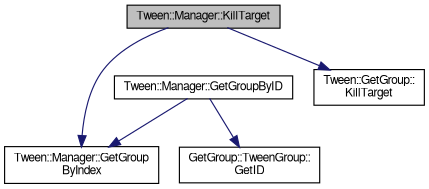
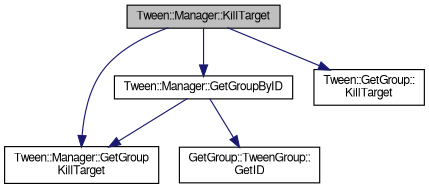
  digraph {
    rankdir=TB
    node [color=black fontname=FreeSans fontsize=10 shape=record]
    edge [color=midnightblue fontname=FreeSans fontsize=10 labelfontname=FreeSans labelfontsize=10 style=solid]
    n1 [fillcolor=grey75 fontcolor=black height=0.2 label="Tween::Manager::KillTarget" style=filled width=0.4]
    n2 [height=0.2 label="Tween::Manager::GetGroupByID" width=0.4]
-   n3 [height=0.2 label="Tween::Manager::GetGroup\lByIndex" width=0.4]
+   n3 [height=0.2 label="Tween::Manager::GetGroup\lKillTarget" width=0.4]
    n4 [height=0.2 label="Tween::GetGroup::\lKillTarget" width=0.4]
    n5 [height=0.2 label="GetGroup::TweenGroup::\lGetID" width=0.4]
+   n1 -> n2
    n1 -> n3
    n1 -> n4
    n2 -> n3
    n2 -> n5
  }
